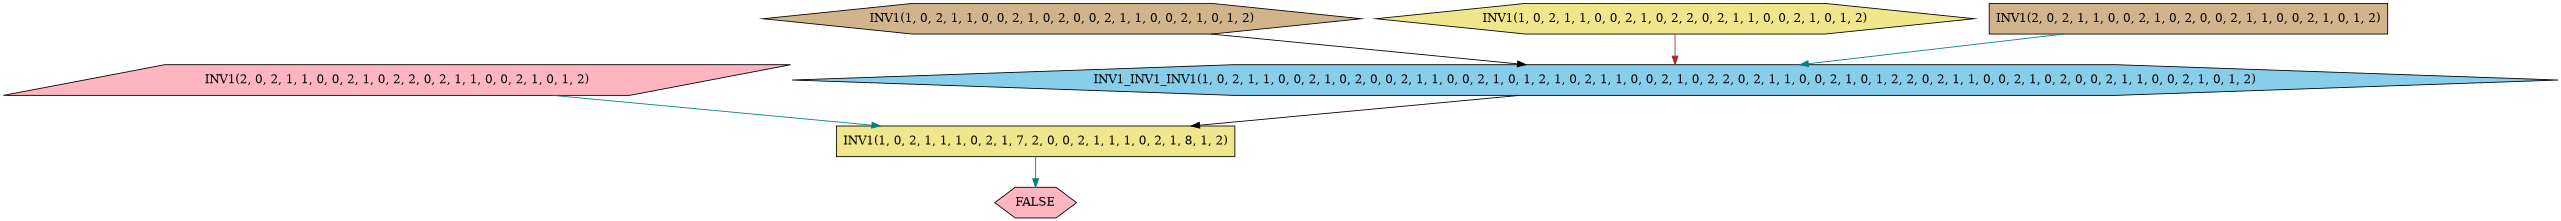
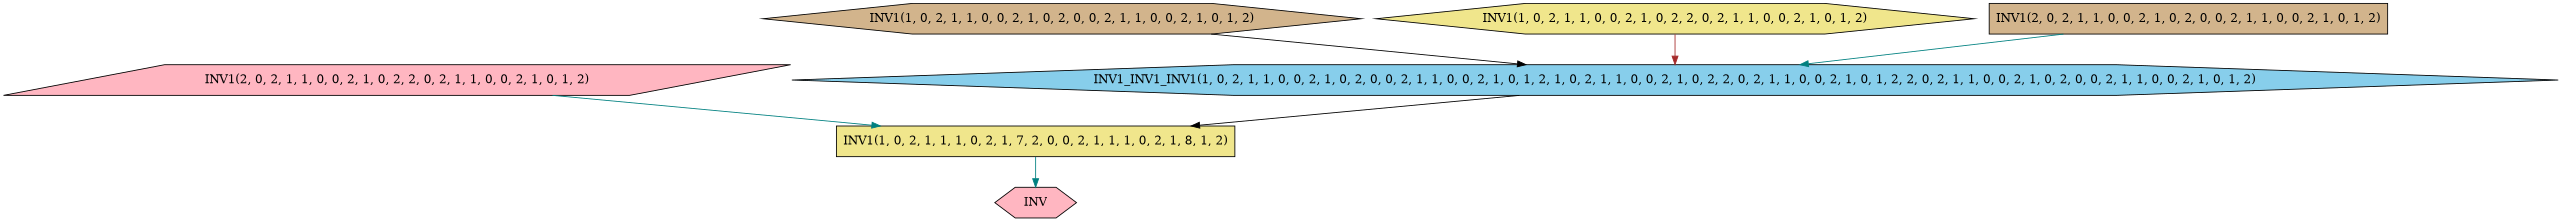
  digraph {
    node [style=filled fillcolor=lightpink shape=hexagon]
    edge [color=teal]
-   n1 [label=FALSE]
+   n1 [label=INV]
    n2 [label="INV1(1, 0, 2, 1, 1, 1, 0, 2, 1, 7, 2, 0, 0, 2, 1, 1, 1, 0, 2, 1, 8, 1, 2)" fillcolor=khaki shape=box]
    n3 [label="INV1(2, 0, 2, 1, 1, 0, 0, 2, 1, 0, 2, 2, 0, 2, 1, 1, 0, 0, 2, 1, 0, 1, 2)" shape=parallelogram]
    n4 [label="INV1_INV1_INV1(1, 0, 2, 1, 1, 0, 0, 2, 1, 0, 2, 0, 0, 2, 1, 1, 0, 0, 2, 1, 0, 1, 2, 1, 0, 2, 1, 1, 0, 0, 2, 1, 0, 2, 2, 0, 2, 1, 1, 0, 0, 2, 1, 0, 1, 2, 2, 0, 2, 1, 1, 0, 0, 2, 1, 0, 2, 0, 0, 2, 1, 1, 0, 0, 2, 1, 0, 1, 2)" fillcolor=skyblue]
    n5 [label="INV1(1, 0, 2, 1, 1, 0, 0, 2, 1, 0, 2, 0, 0, 2, 1, 1, 0, 0, 2, 1, 0, 1, 2)" fillcolor=tan]
    n6 [label="INV1(1, 0, 2, 1, 1, 0, 0, 2, 1, 0, 2, 2, 0, 2, 1, 1, 0, 0, 2, 1, 0, 1, 2)" fillcolor=khaki]
    n7 [label="INV1(2, 0, 2, 1, 1, 0, 0, 2, 1, 0, 2, 0, 0, 2, 1, 1, 0, 0, 2, 1, 0, 1, 2)" fillcolor=tan shape=box]
    n2 -> n1
    n3 -> n2
    n4 -> n2 [color=black]
    n5 -> n4 [color=black]
    n6 -> n4 [color=brown]
    n7 -> n4
  }
